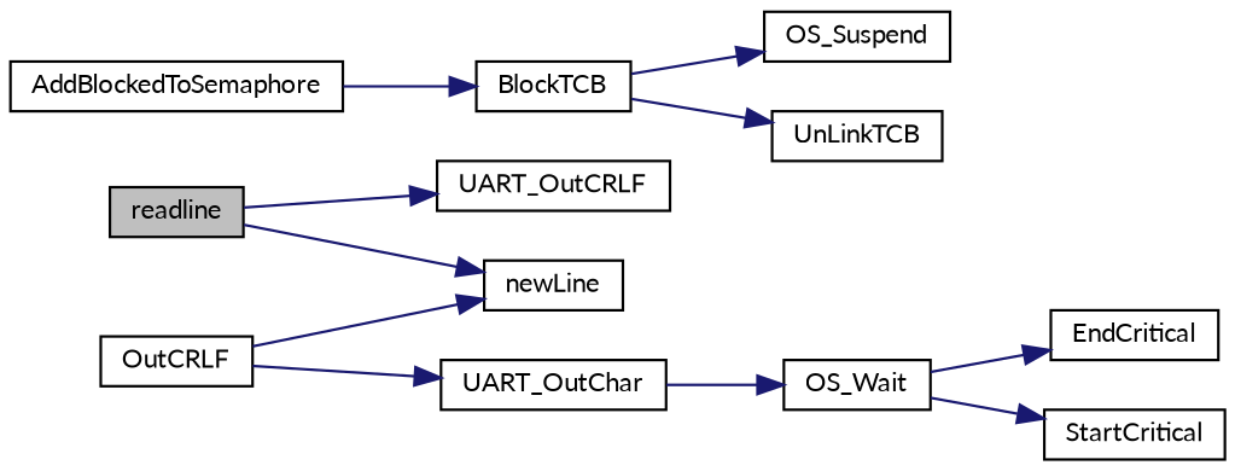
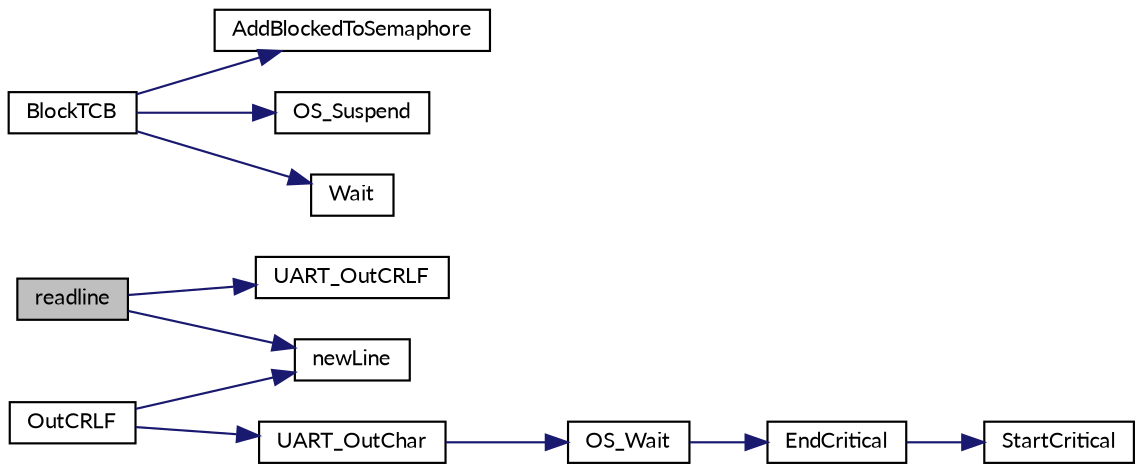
  digraph {
    fontname=Lato
    rankdir=LR
    node [color=black fillcolor=white fontname=Lato fontsize=10 shape=record style=filled]
    edge [color=midnightblue fontname=Lato fontsize=10 labelfontname=Helvetica labelfontsize=10 style=solid]
    n1 [fillcolor=grey75 fontcolor=black height=0.2 label=readline width=0.4]
    n2 [height=0.2 label=newLine width=0.4]
    n3 [height=0.2 label=UART_OutCRLF width=0.4]
    n4 [height=0.2 label=OutCRLF width=0.4]
    n5 [height=0.2 label=UART_OutChar width=0.4]
    n6 [height=0.2 label=OS_Wait width=0.4]
    n7 [height=0.2 label=EndCritical width=0.4]
    n8 [height=0.2 label=StartCritical width=0.4]
    n9 [height=0.2 label=BlockTCB width=0.4]
    n10 [height=0.2 label=AddBlockedToSemaphore width=0.4]
    n11 [height=0.2 label=OS_Suspend width=0.4]
-   n12 [height=0.2 label=UnLinkTCB width=0.4]
+   n12 [height=0.2 label=Wait width=0.4]
    n1 -> n2
    n1 -> n3
    n4 -> n2
    n4 -> n5
    n5 -> n6
    n6 -> n7
-   n6 -> n8
-   n10 -> n9
+   n7 -> n8
+   n9 -> n10
    n9 -> n11
    n9 -> n12
  }
